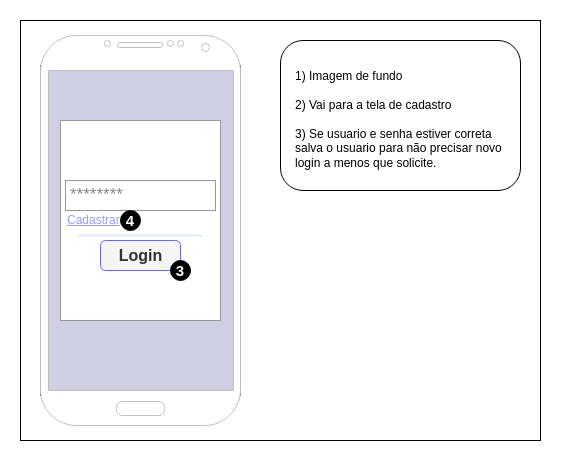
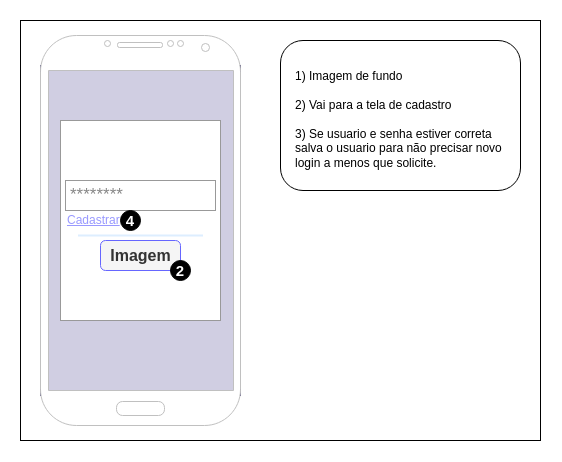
  <mxCell id="0" />
  <mxCell id="1" parent="0" />
  <mxCell id="2" value="" style="rounded=0;whiteSpace=wrap;html=1;" vertex="1" parent="1"><mxGeometry x="20" y="20" width="520" height="420" as="geometry" /></mxCell>
  <mxCell id="3" value="" style="rounded=0;whiteSpace=wrap;html=1;fillColor=#d0cee2;strokeColor=#56517e;" vertex="1" parent="1"><mxGeometry x="40" y="65" width="200" height="330" as="geometry" /></mxCell>
  <mxCell id="4" value="" style="rounded=1;whiteSpace=wrap;html=1;" vertex="1" parent="1"><mxGeometry x="280" y="40" width="240" height="150" as="geometry" /></mxCell>
  <mxCell id="5" value="" style="verticalLabelPosition=bottom;verticalAlign=top;html=1;shadow=0;dashed=0;strokeWidth=1;shape=mxgraph.android.phone2;strokeColor=#c0c0c0;" vertex="1" parent="1"><mxGeometry x="40" y="35" width="200" height="390" as="geometry" /></mxCell>
  <mxCell id="6" value="" style="strokeWidth=1;shadow=0;dashed=0;align=center;html=1;shape=mxgraph.mockup.forms.rrect;rSize=0;strokeColor=#999999;fillColor=#ffffff;" vertex="1" parent="1"><mxGeometry x="60" y="120" width="160" height="200" as="geometry" /></mxCell>
  <mxCell id="7" value="" style="strokeWidth=1;shadow=0;dashed=0;align=center;html=1;shape=mxgraph.mockup.forms.anchor;fontSize=12;fontColor=#666666;align=left;resizeWidth=1;spacingLeft=0;" vertex="1" parent="6"><mxGeometry width="80" height="20" relative="1" as="geometry"><mxPoint x="10" y="10" as="offset" /></mxGeometry></mxCell>
  <mxCell id="8" value="" style="strokeWidth=1;shadow=0;dashed=0;align=center;html=1;shape=mxgraph.mockup.forms.anchor;fontSize=12;fontColor=#666666;align=left;resizeWidth=1;spacingLeft=0;" vertex="1" parent="6"><mxGeometry width="80" height="20" relative="1" as="geometry"><mxPoint x="10" y="95" as="offset" /></mxGeometry></mxCell>
  <mxCell id="9" value="&lt;font color=&quot;#878787&quot;&gt;********&lt;/font&gt;" style="strokeWidth=1;shadow=0;dashed=0;align=center;html=1;shape=mxgraph.mockup.forms.pwField;strokeColor=#999999;mainText=;align=left;fontColor=#666666;fontSize=17;spacingLeft=3;" vertex="1" parent="6"><mxGeometry x="5" y="60" width="150" height="30" as="geometry" /></mxCell>
  <mxCell id="10" value="Cadastrar" style="strokeWidth=1;shadow=0;dashed=0;align=center;html=1;shape=mxgraph.mockup.forms.anchor;fontSize=12;fontColor=#9999ff;align=left;spacingLeft=0;fontStyle=4;resizeWidth=1;" vertex="1" parent="6"><mxGeometry x="5" y="90" width="150" height="20" as="geometry" /></mxCell>
  <mxCell id="11" value="" style="shape=line;strokeColor=#ddeeff;strokeWidth=2;html=1;resizeWidth=1;" vertex="1" parent="6"><mxGeometry x="17.5" y="110" width="125" height="10" as="geometry" /></mxCell>
- <mxCell id="12" value="Login" style="strokeWidth=1;shadow=0;dashed=0;align=center;html=1;shape=mxgraph.mockup.forms.rrect;rSize=5;strokeColor=#6666FF;fontColor=#333333;fillColor=#f5f5f5;fontSize=16;fontStyle=1;" vertex="1" parent="6"><mxGeometry x="40" y="120" width="80" height="30" as="geometry" /></mxCell>
+ <mxCell id="12" value="Imagem" style="strokeWidth=1;shadow=0;dashed=0;align=center;html=1;shape=mxgraph.mockup.forms.rrect;rSize=5;strokeColor=#6666FF;fontColor=#333333;fillColor=#f5f5f5;fontSize=16;fontStyle=1;" vertex="1" parent="6"><mxGeometry x="40" y="120" width="80" height="30" as="geometry" /></mxCell>
  <mxCell id="13" value="&lt;font color=&quot;#ffffff&quot;&gt;&lt;span style=&quot;font-size: 15px;&quot;&gt;&lt;b&gt;4&lt;/b&gt;&lt;/span&gt;&lt;/font&gt;" style="ellipse;whiteSpace=wrap;html=1;aspect=fixed;fillColor=#000000;" vertex="1" parent="6"><mxGeometry x="60" y="90" width="20" height="20" as="geometry" /></mxCell>
- <mxCell id="14" value="&lt;font color=&quot;#ffffff&quot;&gt;&lt;span style=&quot;font-size: 15px;&quot;&gt;&lt;b&gt;3&lt;/b&gt;&lt;/span&gt;&lt;/font&gt;" style="ellipse;whiteSpace=wrap;html=1;aspect=fixed;fillColor=#000000;" vertex="1" parent="6"><mxGeometry x="110" y="140" width="20" height="20" as="geometry" /></mxCell>
+ <mxCell id="14" value="&lt;font color=&quot;#ffffff&quot;&gt;&lt;span style=&quot;font-size: 15px;&quot;&gt;&lt;b&gt;2&lt;/b&gt;&lt;/span&gt;&lt;/font&gt;" style="ellipse;whiteSpace=wrap;html=1;aspect=fixed;fillColor=#000000;" vertex="1" parent="6"><mxGeometry x="110" y="140" width="20" height="20" as="geometry" /></mxCell>
  <mxCell id="15" value="&lt;br&gt;1) Imagem de fundo&lt;br&gt;&lt;br&gt;2) Vai para a tela de cadastro&lt;br&gt;&lt;br&gt;3) Se usuario e senha estiver correta salva o usuario para não precisar novo login a menos que solicite.&lt;br&gt;&lt;br&gt;&lt;br&gt;&lt;div&gt;&lt;br&gt;&lt;/div&gt;" style="text;html=1;spacing=5;spacingTop=-20;whiteSpace=wrap;overflow=hidden;rounded=0;" vertex="1" parent="1"><mxGeometry x="290" y="65" width="220" height="345" as="geometry" /></mxCell>
